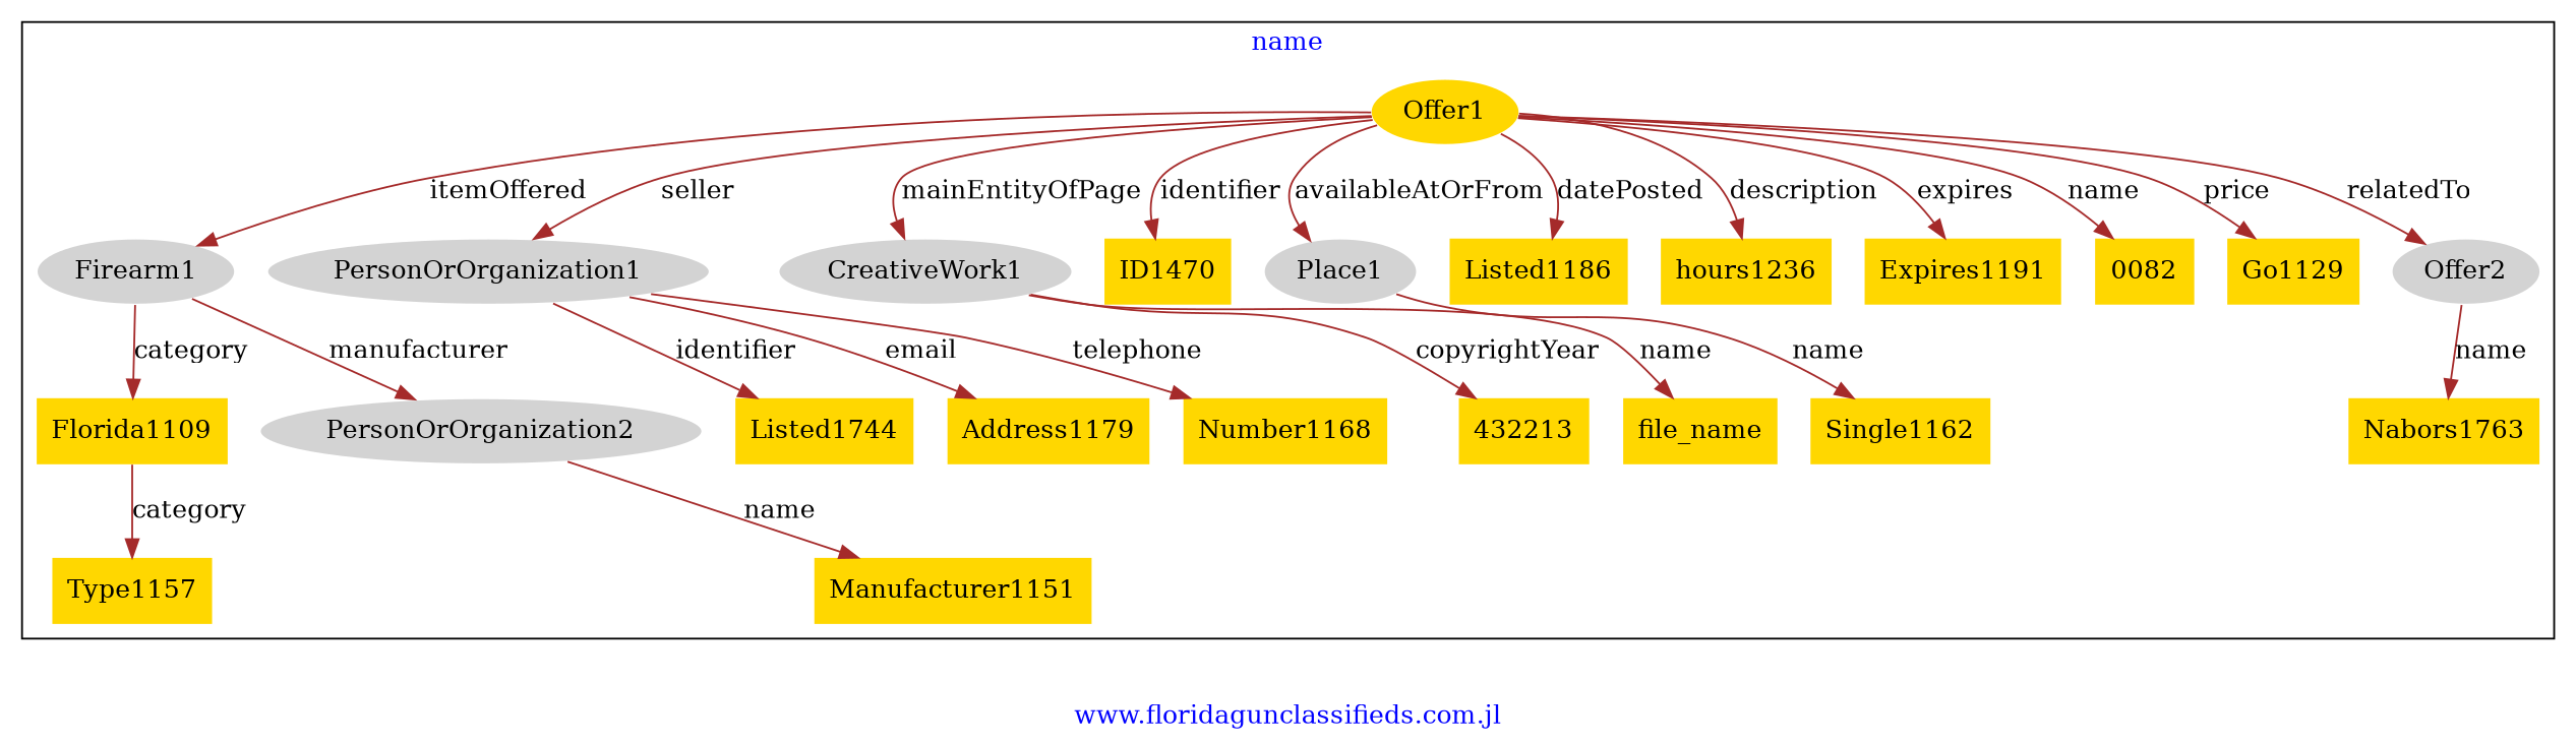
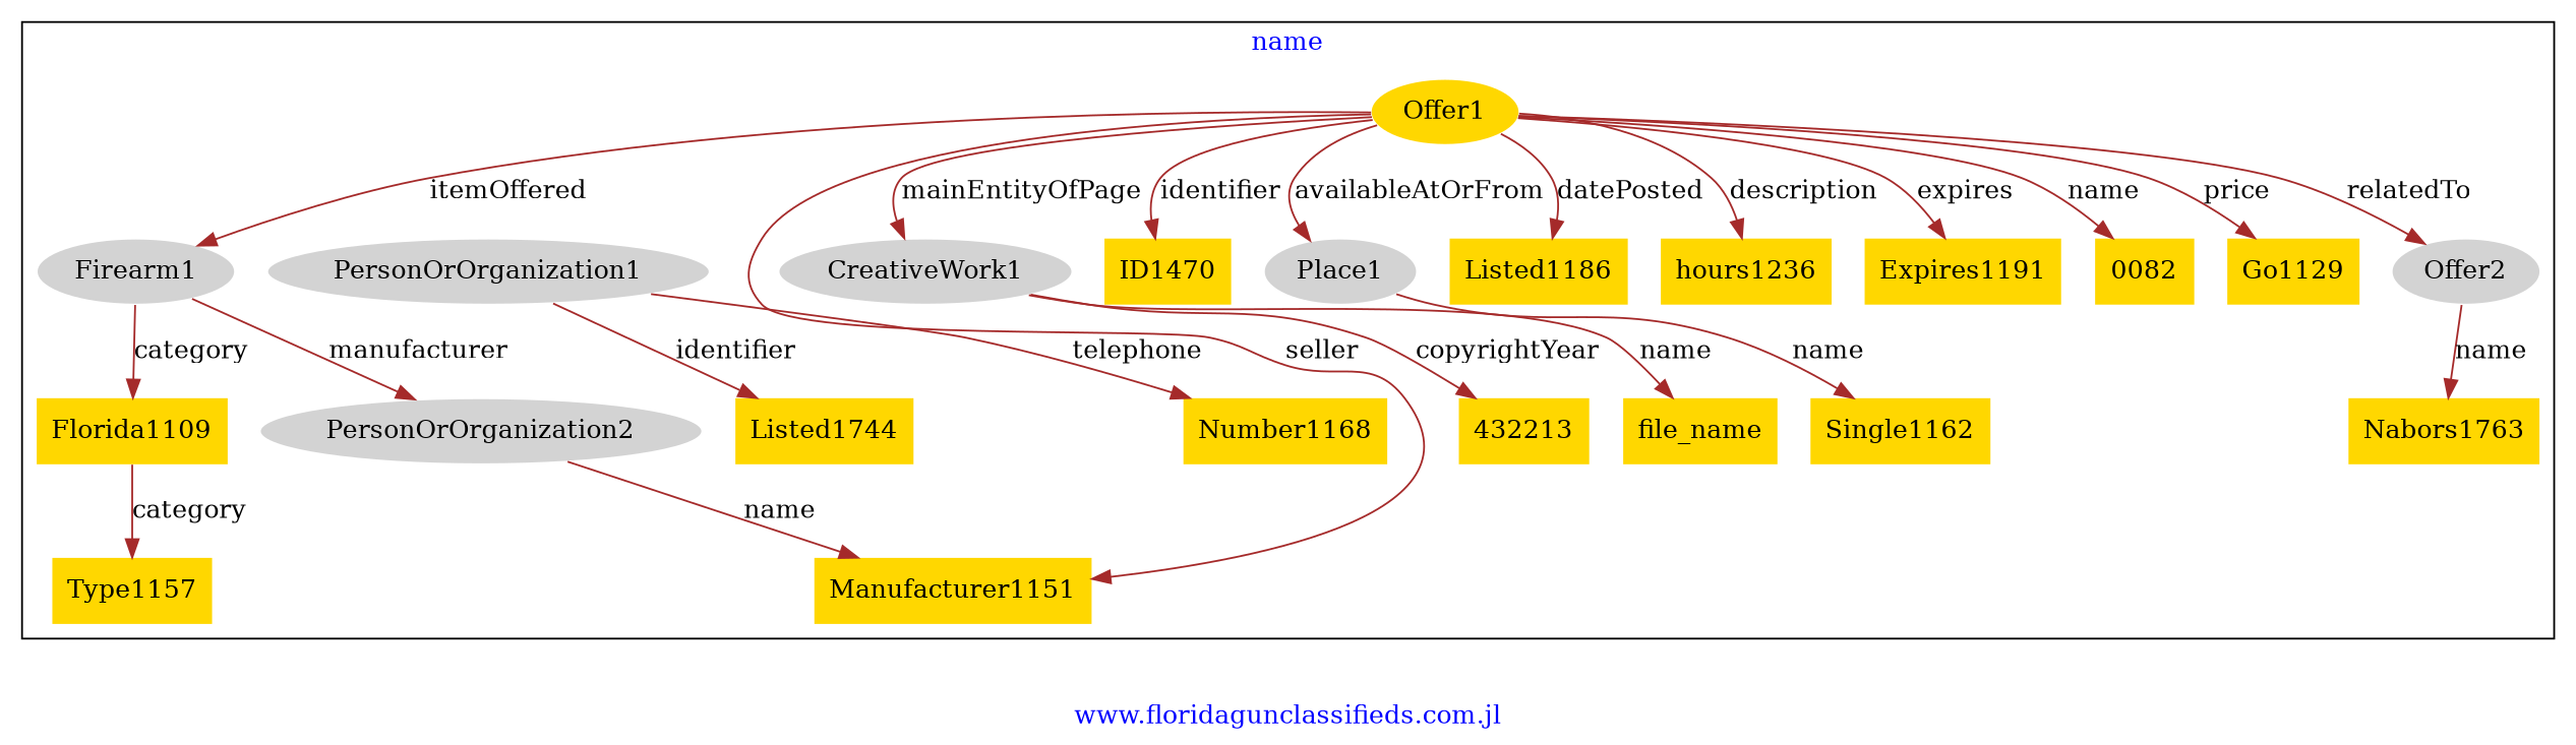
  digraph {
    fontcolor=blue
    label="www.floridagunclassifieds.com.jl"
    remincross=true
    node [fillcolor=gold style=filled shape=plaintext]
    edge [color=brown fontcolor=black]
    n1 [color=white fillcolor=lightgray label=Firearm1 shape=""]
    n2 [label=Florida1109]
    n3 [label=Type1157]
    n4 [color=white fillcolor=lightgray label=PersonOrOrganization2 shape=""]
    n5 [color=white fillcolor=lightgray label=PersonOrOrganization1 shape=""]
    n6 [label=Listed1744]
-   n7 [label=Address1179]
    n8 [label=Number1168]
    n9 [label=Manufacturer1151]
    n10 [color=white fillcolor=lightgray label=CreativeWork1 shape=""]
    n11 [label=432213]
    n12 [label=file_name]
    n13 [color=white label=Offer1 shape=""]
    n14 [label=ID1470]
    n15 [color=white fillcolor=lightgray label=Place1 shape=""]
    n16 [label=Listed1186]
    n17 [label=hours1236]
    n18 [label=Expires1191]
    n19 [label=0082]
    n20 [label=Go1129]
    n21 [color=white fillcolor=lightgray label=Offer2 shape=""]
    n22 [label=Nabors1763]
    n23 [label=Single1162]
    subgraph cluster_1 {
      label=name
      n1
      n2
      n3
      n4
      n5
      n6
-     n7
      n8
      n9
      n10
      n11
      n12
      n13
      n14
      n15
      n16
      n17
      n18
      n19
      n20
      n21
      n22
      n23
    }
    n1 -> n2 [label=category]
    n1 -> n4 [label=manufacturer]
    n2 -> n3 [label=category]
    n4 -> n9 [label=name]
    n5 -> n6 [label=identifier]
-   n5 -> n7 [label=email]
    n5 -> n8 [label=telephone]
    n10 -> n11 [label=copyrightYear]
    n10 -> n12 [label=name]
    n13 -> n1 [label=itemOffered]
-   n13 -> n5 [label=seller]
+   n13 -> n9 [label=seller]
    n13 -> n10 [label=mainEntityOfPage]
    n13 -> n14 [label=identifier]
    n13 -> n15 [label=availableAtOrFrom]
    n13 -> n16 [label=datePosted]
    n13 -> n17 [label=description]
    n13 -> n18 [label=expires]
    n13 -> n19 [label=name]
    n13 -> n20 [label=price]
    n13 -> n21 [label=relatedTo]
    n15 -> n23 [label=name]
    n21 -> n22 [label=name]
  }
